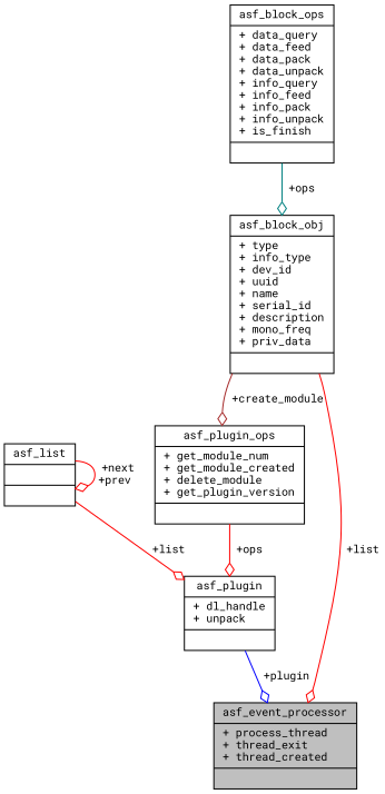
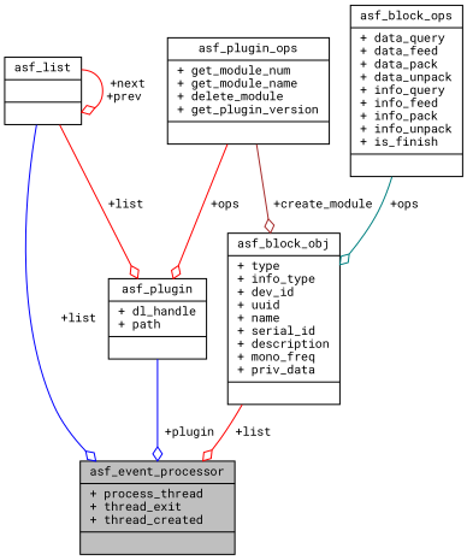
  digraph {
    fontname="Roboto Mono"
    node [color=black fontname="Roboto Mono" fontsize=10 shape=record]
    edge [arrowhead=odiamond color=red fontname="Roboto Mono" fontsize=10 labelfontname=Helvetica labelfontsize=10 style=solid]
    n1 [fillcolor=grey75 fontcolor=black height=0.2 label="{asf_event_processor\n|+ process_thread\l+ thread_exit\l+ thread_created\l|}" style=filled width=0.4]
    n2 [height=0.2 label="{asf_list\n||}" width=0.4]
-   n3 [height=0.2 label="{asf_plugin\n|+ dl_handle\l+ unpack\l|}" width=0.4]
-   n4 [height=0.2 label="{asf_plugin_ops\n|+ get_module_num\l+ get_module_created\l+ delete_module\l+ get_plugin_version\l|}" width=0.4]
+   n3 [height=0.2 label="{asf_plugin\n|+ dl_handle\l+ path\l|}" width=0.4]
+   n4 [height=0.2 label="{asf_plugin_ops\n|+ get_module_num\l+ get_module_name\l+ delete_module\l+ get_plugin_version\l|}" width=0.4]
    n5 [height=0.2 label="{asf_block_obj\n|+ type\l+ info_type\l+ dev_id\l+ uuid\l+ name\l+ serial_id\l+ description\l+ mono_freq\l+ priv_data\l|}" width=0.4]
    n6 [height=0.2 label="{asf_block_ops\n|+ data_query\l+ data_feed\l+ data_pack\l+ data_unpack\l+ info_query\l+ info_feed\l+ info_pack\l+ info_unpack\l+ is_finish\l|}" width=0.4]
+   n2 -> n1 [color=blue label=" +list"]
    n2 -> n2 [label=" +next\n+prev"]
    n2 -> n3 [label=" +list"]
    n3 -> n1 [color=blue label=" +plugin"]
    n4 -> n3 [label=" +ops"]
    n5 -> n1 [label=" +list"]
-   n5 -> n4 [color=brown label=" +create_module"]
+   n4 -> n5 [color=brown label=" +create_module"]
    n6 -> n5 [color=teal label=" +ops"]
  }
